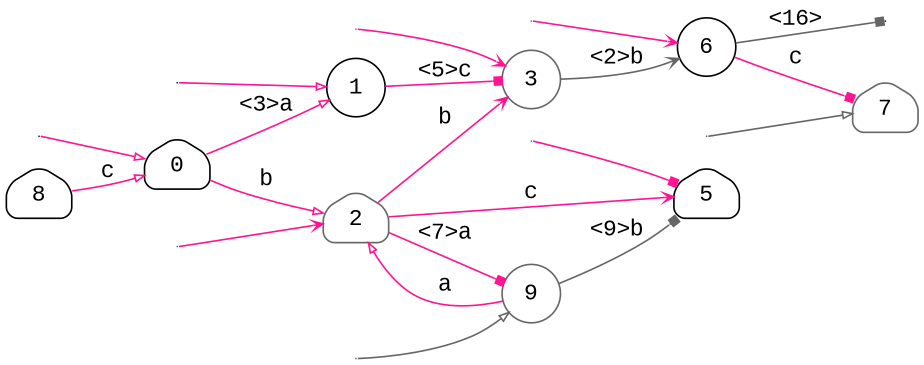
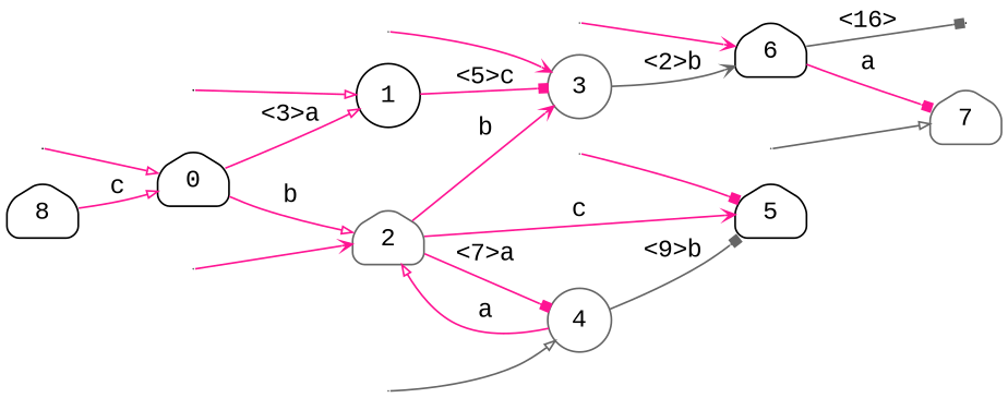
  digraph {
    fontname="Liberation Mono"
    rankdir=LR
    vcsn_context="lal_char(abc), z"
    node [color=gray40 fontname="Liberation Mono" shape=point]
    edge [arrowhead=onormal arrowsize=.6 color=deeppink fontname="Liberation Mono"]
    I0 [color=black width=0]
    I1 [color=black width=0]
    I2 [width=0]
    I3 [width=0]
    I4 [width=0]
    I5 [width=0]
    I6 [width=0]
    I7 [width=0]
    F6 [color=black width=0]
    0 [color=black shape=house style=rounded width=0.5]
    1 [color=black shape=ellipse style=rounded width=0.5]
    2 [shape=house style=rounded width=0.5]
    3 [shape=ellipse style=rounded width=0.5]
-   4 [shape=ellipse style=rounded width=0.5 label=9]
+   4 [shape=ellipse style=rounded width=0.5]
    5 [color=black shape=house style=rounded width=0.5]
-   6 [color=black shape=ellipse style=rounded width=0.5]
+   6 [color=black shape=house style=rounded width=0.5]
    7 [shape=house style=rounded width=0.5]
    8 [color=black shape=house style=rounded width=0.5]
    subgraph sub_1 {
      I0
      I1
      I2
      I3
      I4
      I5
      I6
      I7
      F6
    }
    subgraph sub_2 {
      0
      1
      2
      3
      4
      5
      6
      7
      8
    }
    I0 -> 0
    I1 -> 1
    I2 -> 2 [arrowhead=vee]
    I3 -> 3 [arrowhead=vee]
    I4 -> 4 [color=gray40]
    I5 -> 5 [arrowhead=box]
    I6 -> 6 [arrowhead=vee]
    I7 -> 7 [color=gray40]
    0 -> 1 [label="<3>a"]
    0 -> 2 [label=b]
    1 -> 3 [arrowhead=box label="<5>c"]
    2 -> 3 [arrowhead=vee label=b]
    2 -> 4 [arrowhead=box label="<7>a"]
    2 -> 5 [arrowhead=vee label=c]
    3 -> 6 [arrowhead=vee color=gray40 label="<2>b"]
    4 -> 2 [label=a]
    4 -> 5 [arrowhead=box color=gray40 label="<9>b"]
    6 -> F6 [arrowhead=box color=gray40 label="<16>"]
-   6 -> 7 [arrowhead=box label=c]
+   6 -> 7 [arrowhead=box label=a]
    8 -> 0 [label=c]
  }
